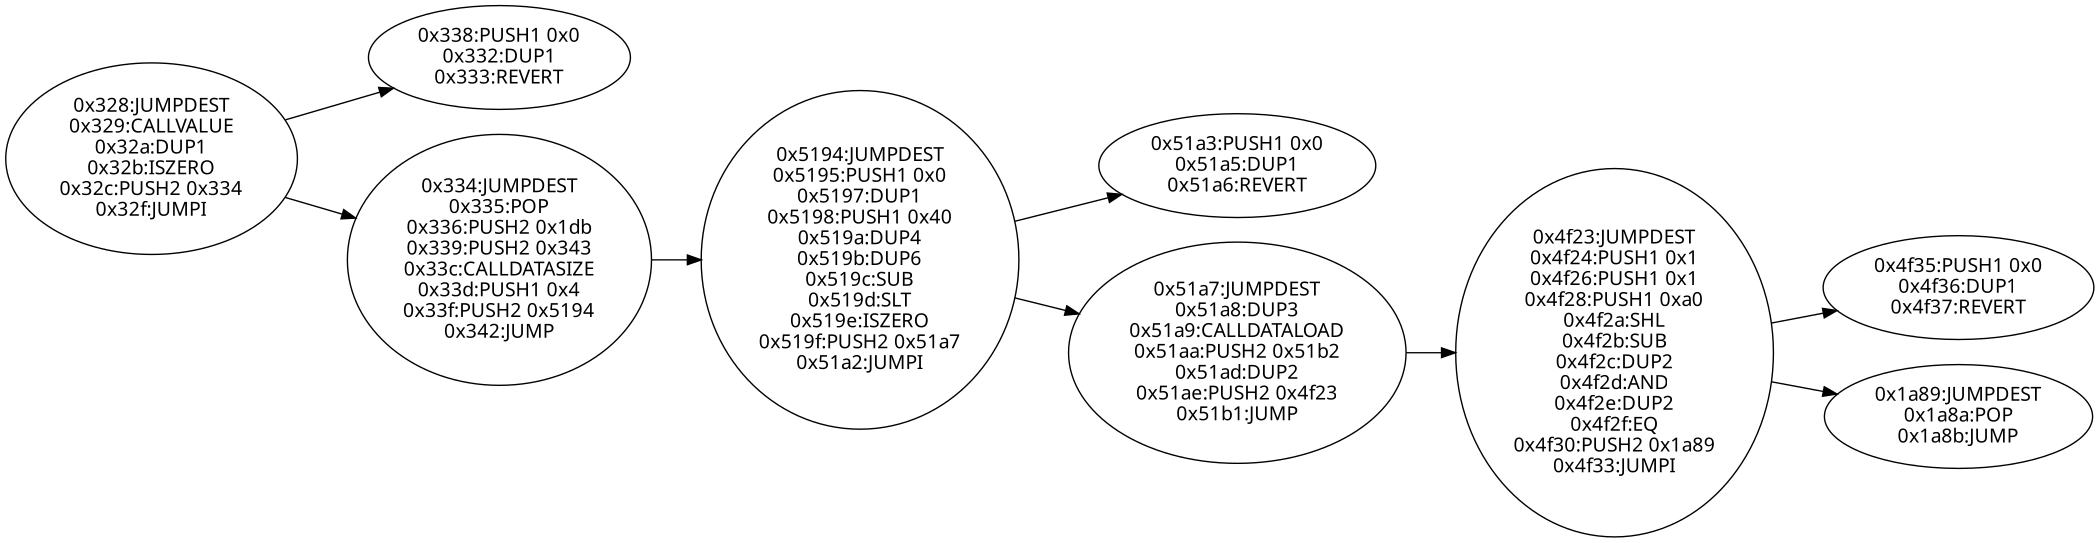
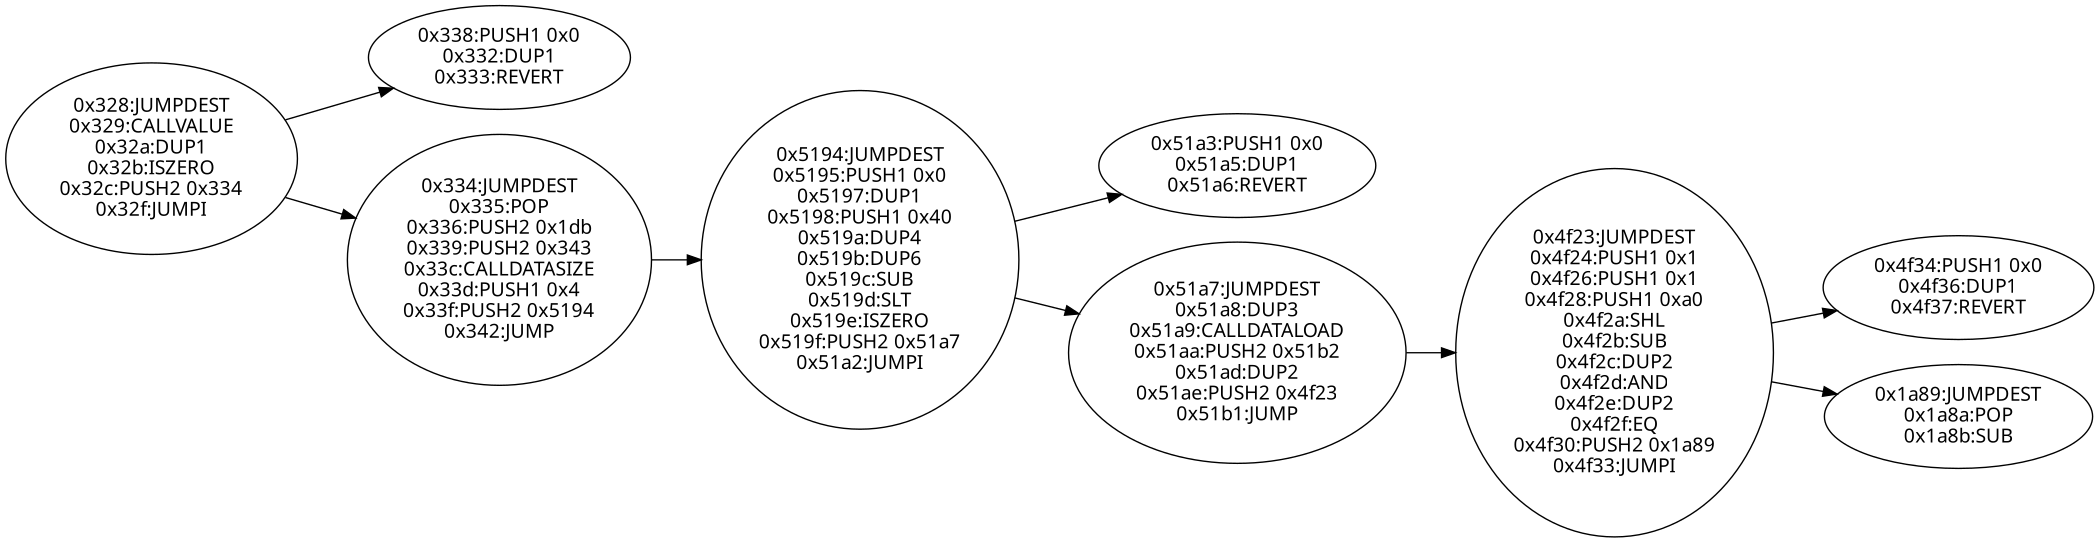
  digraph {
    fontname="Noto Sans"
    rankdir=LR
    node [fontname="Noto Sans"]
    edge [fontname="Noto Sans"]
    n1 [label="0x328:JUMPDEST\n0x329:CALLVALUE\n0x32a:DUP1\n0x32b:ISZERO\n0x32c:PUSH2 0x334\n0x32f:JUMPI"]
    n2 [label="0x338:PUSH1 0x0\n0x332:DUP1\n0x333:REVERT"]
    n3 [label="0x334:JUMPDEST\n0x335:POP\n0x336:PUSH2 0x1db\n0x339:PUSH2 0x343\n0x33c:CALLDATASIZE\n0x33d:PUSH1 0x4\n0x33f:PUSH2 0x5194\n0x342:JUMP"]
    n4 [label="0x5194:JUMPDEST\n0x5195:PUSH1 0x0\n0x5197:DUP1\n0x5198:PUSH1 0x40\n0x519a:DUP4\n0x519b:DUP6\n0x519c:SUB\n0x519d:SLT\n0x519e:ISZERO\n0x519f:PUSH2 0x51a7\n0x51a2:JUMPI"]
    n5 [label="0x51a3:PUSH1 0x0\n0x51a5:DUP1\n0x51a6:REVERT"]
    n6 [label="0x51a7:JUMPDEST\n0x51a8:DUP3\n0x51a9:CALLDATALOAD\n0x51aa:PUSH2 0x51b2\n0x51ad:DUP2\n0x51ae:PUSH2 0x4f23\n0x51b1:JUMP"]
    n7 [label="0x4f23:JUMPDEST\n0x4f24:PUSH1 0x1\n0x4f26:PUSH1 0x1\n0x4f28:PUSH1 0xa0\n0x4f2a:SHL\n0x4f2b:SUB\n0x4f2c:DUP2\n0x4f2d:AND\n0x4f2e:DUP2\n0x4f2f:EQ\n0x4f30:PUSH2 0x1a89\n0x4f33:JUMPI"]
-   n8 [label="0x4f35:PUSH1 0x0\n0x4f36:DUP1\n0x4f37:REVERT"]
-   n9 [label="0x1a89:JUMPDEST\n0x1a8a:POP\n0x1a8b:JUMP"]
+   n8 [label="0x4f34:PUSH1 0x0\n0x4f36:DUP1\n0x4f37:REVERT"]
+   n9 [label="0x1a89:JUMPDEST\n0x1a8a:POP\n0x1a8b:SUB"]
    n1 -> n2
    n1 -> n3
    n3 -> n4
    n4 -> n5
    n4 -> n6
    n6 -> n7
    n7 -> n8
    n7 -> n9
  }
